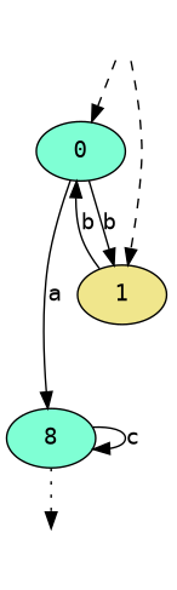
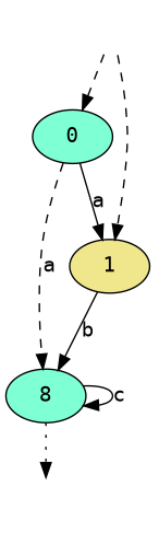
  digraph {
    fontname="DejaVu Sans Mono"
    node [fontname="DejaVu Sans Mono" style=filled]
    edge [fontname="DejaVu Sans Mono" style=dashed]
    I [height=0 style=invis]
    0 [fillcolor=aquamarine]
    1 [fillcolor=khaki]
    n4 [fillcolor=aquamarine label=8]
    F [height=0 style=invis]
    I -> 0
    I -> 1
-   0 -> 1 [label=b style=solid]
-   0 -> n4 [label=a style=solid]
-   1 -> 0 [label=b style=solid]
+   0 -> 1 [label=a style=solid]
+   0 -> n4 [label=a]
+   1 -> n4 [label=b style=solid]
    n4 -> n4 [label=c style=solid]
    n4 -> F [style=dotted]
  }
